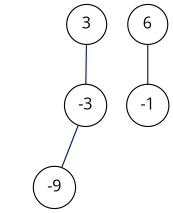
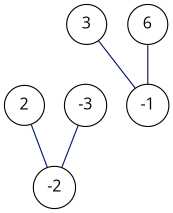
  graph {
    fontname="Open Sans"
    node [fontname="Open Sans" shape=circle]
    edge [color="#001267" fontname="Open Sans"]
    -3
-   -2 [label=-9]
+   -2
    n3 [label=6]
    -1
+   2
    3
    -3 -- -2
    n3 -- -1
-   3 -- -3
+   2 -- -2
+   3 -- -1
  }
